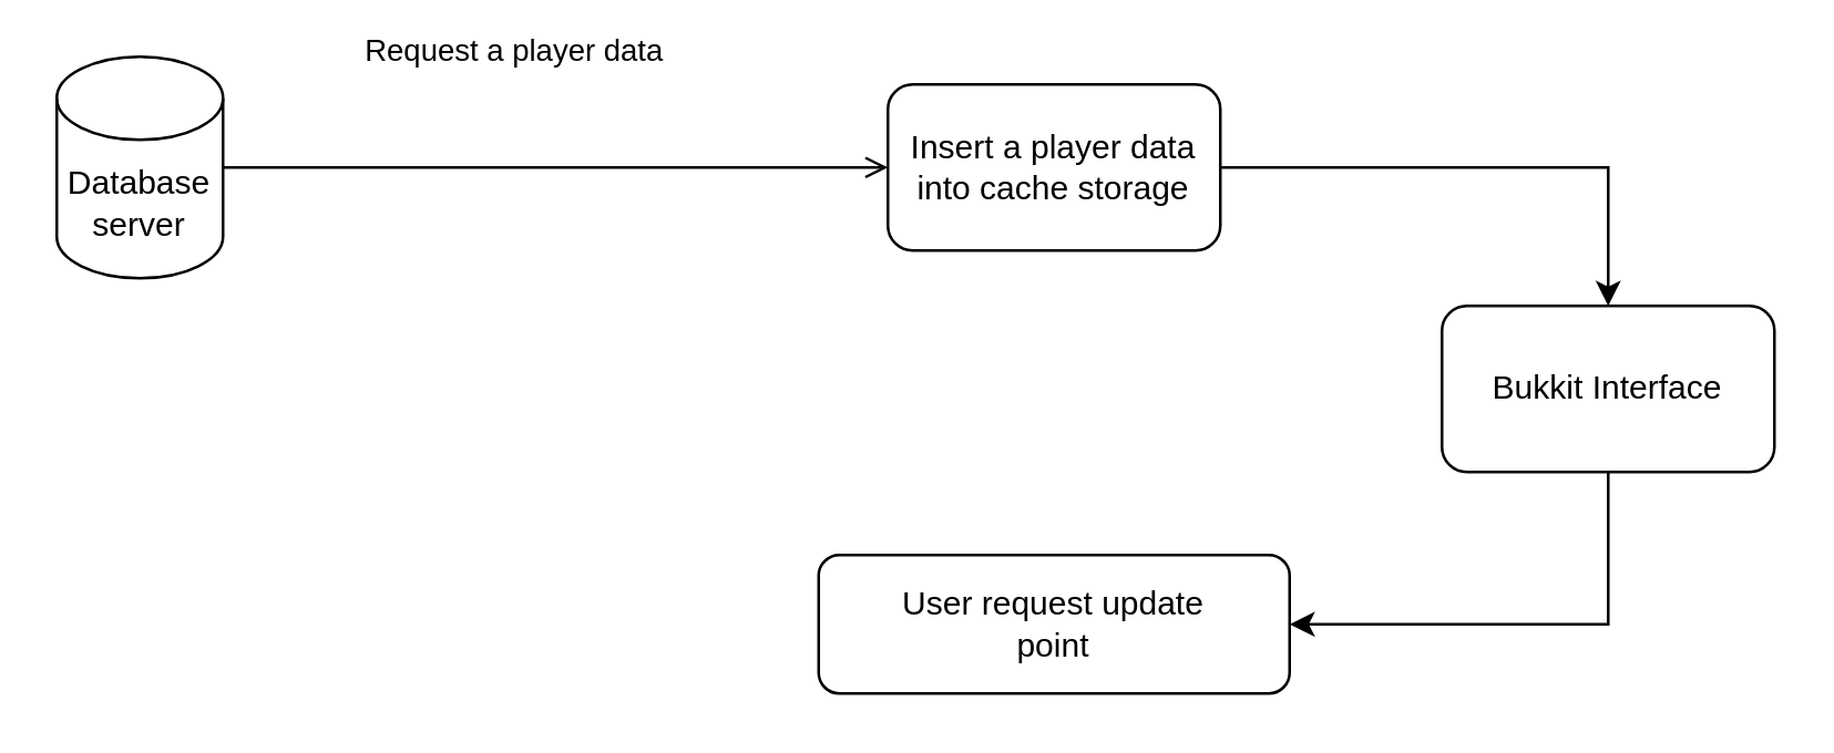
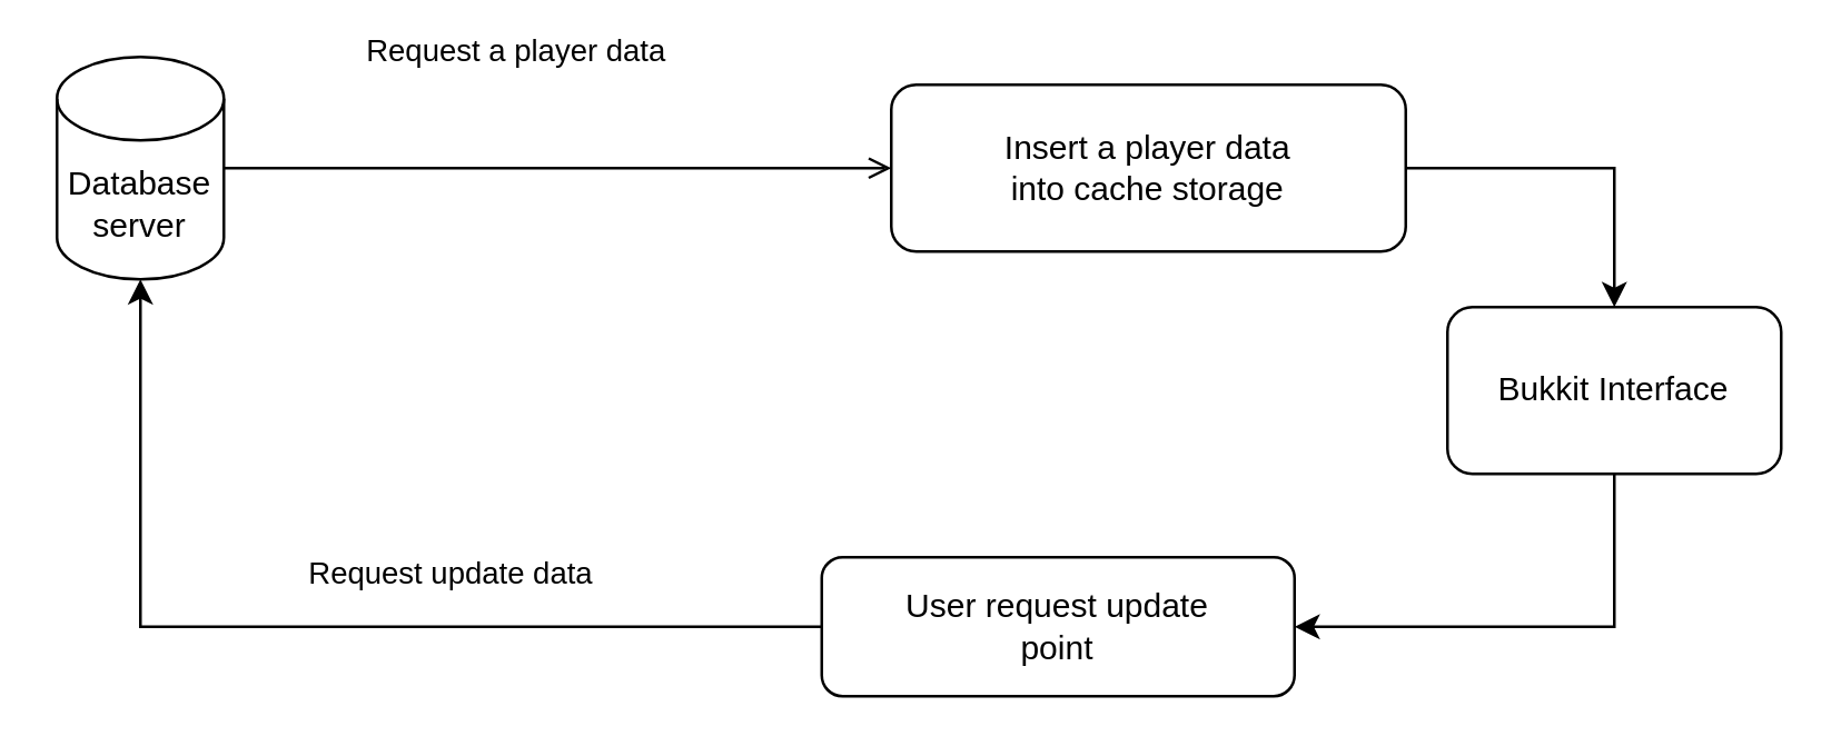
  <mxCell id="0" />
  <mxCell id="1" parent="0" />
  <mxCell id="2" style="edgeStyle=orthogonalEdgeStyle;rounded=0;orthogonalLoop=1;jettySize=auto;html=1;exitX=1;exitY=0.5;exitDx=0;exitDy=0;entryX=0.5;entryY=0;entryDx=0;entryDy=0;" edge="1" parent="1" source="3" target="11"><mxGeometry relative="1" as="geometry" /></mxCell>
- <mxCell id="3" value="Insert a player data&lt;br&gt;into cache storage" style="rounded=1;whiteSpace=wrap;html=1;" vertex="1" parent="1"><mxGeometry x="320" y="30" width="120" height="60" as="geometry" /></mxCell>
+ <mxCell id="3" value="Insert a player data&lt;br&gt;into cache storage" style="rounded=1;whiteSpace=wrap;html=1;" vertex="1" parent="1"><mxGeometry x="320" y="30" width="185" height="60" as="geometry" /></mxCell>
  <mxCell id="4" style="edgeStyle=orthogonalEdgeStyle;rounded=0;orthogonalLoop=1;jettySize=auto;html=1;exitX=1;exitY=0.5;exitDx=0;exitDy=0;exitPerimeter=0;entryX=0;entryY=0.5;entryDx=0;entryDy=0;endArrow=open;" edge="1" parent="1" source="6" target="3"><mxGeometry relative="1" as="geometry" /></mxCell>
  <mxCell id="5" value="Request a player data" style="edgeLabel;html=1;align=center;verticalAlign=middle;resizable=0;points=[];" vertex="1" connectable="0" parent="4"><mxGeometry x="0.064" y="4" relative="1" as="geometry"><mxPoint x="-24" y="-39" as="offset" /></mxGeometry></mxCell>
  <mxCell id="6" value="Database&lt;br&gt;server" style="shape=cylinder3;whiteSpace=wrap;html=1;boundedLbl=1;backgroundOutline=1;size=15;" vertex="1" parent="1"><mxGeometry x="20" y="20" width="60" height="80" as="geometry" /></mxCell>
+ <mxCell id="7" style="edgeStyle=orthogonalEdgeStyle;rounded=0;orthogonalLoop=1;jettySize=auto;html=1;entryX=0.5;entryY=1;entryDx=0;entryDy=0;entryPerimeter=0;" edge="1" parent="1" source="9" target="6"><mxGeometry relative="1" as="geometry" /></mxCell>
+ <mxCell id="8" value="Request update data&amp;nbsp;" style="edgeLabel;html=1;align=center;verticalAlign=middle;resizable=0;points=[];" vertex="1" connectable="0" parent="7"><mxGeometry x="-0.259" relative="1" as="geometry"><mxPoint x="4" y="-20" as="offset" /></mxGeometry></mxCell>
  <mxCell id="9" value="User request update&lt;br&gt;point" style="rounded=1;whiteSpace=wrap;html=1;" vertex="1" parent="1"><mxGeometry x="295" y="200" width="170" height="50" as="geometry" /></mxCell>
  <mxCell id="10" style="edgeStyle=orthogonalEdgeStyle;rounded=0;orthogonalLoop=1;jettySize=auto;html=1;entryX=1;entryY=0.5;entryDx=0;entryDy=0;exitX=0.5;exitY=1;exitDx=0;exitDy=0;" edge="1" parent="1" source="11" target="9"><mxGeometry relative="1" as="geometry" /></mxCell>
  <mxCell id="11" value="Bukkit Interface" style="rounded=1;whiteSpace=wrap;html=1;" vertex="1" parent="1"><mxGeometry x="520" y="110" width="120" height="60" as="geometry" /></mxCell>
